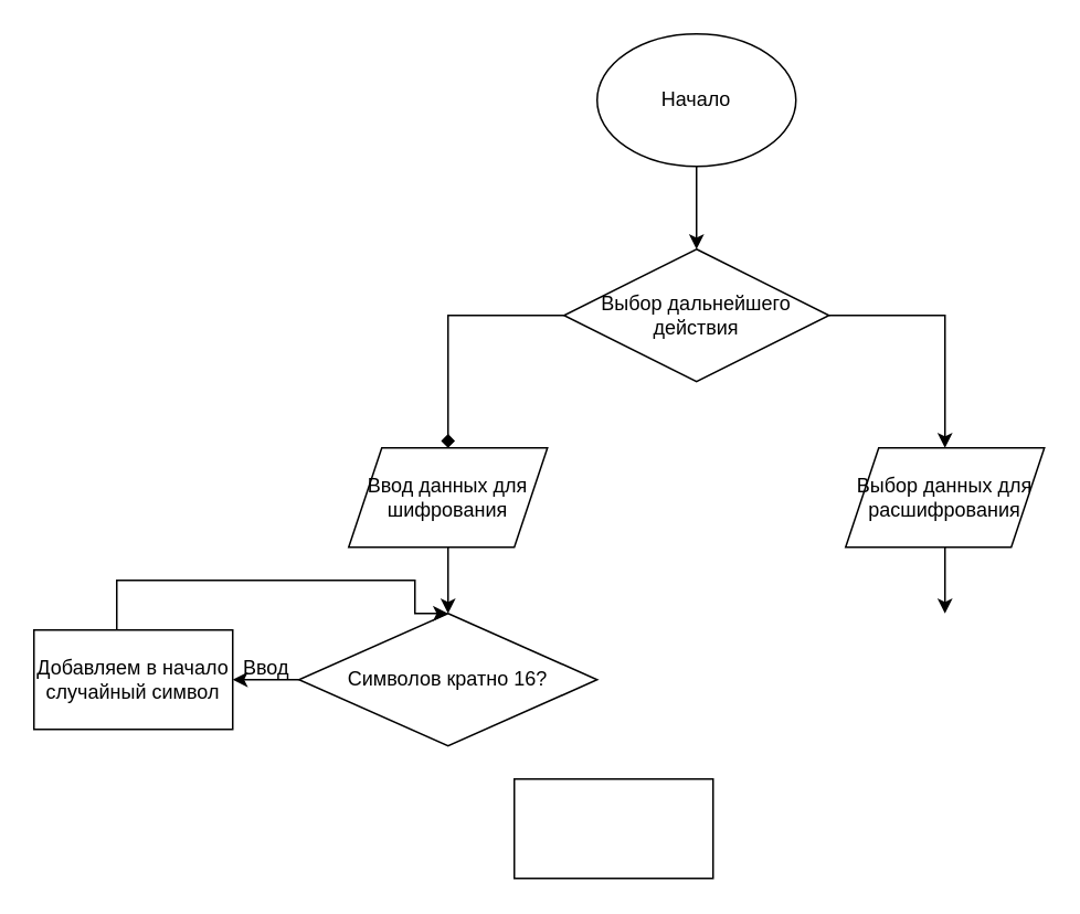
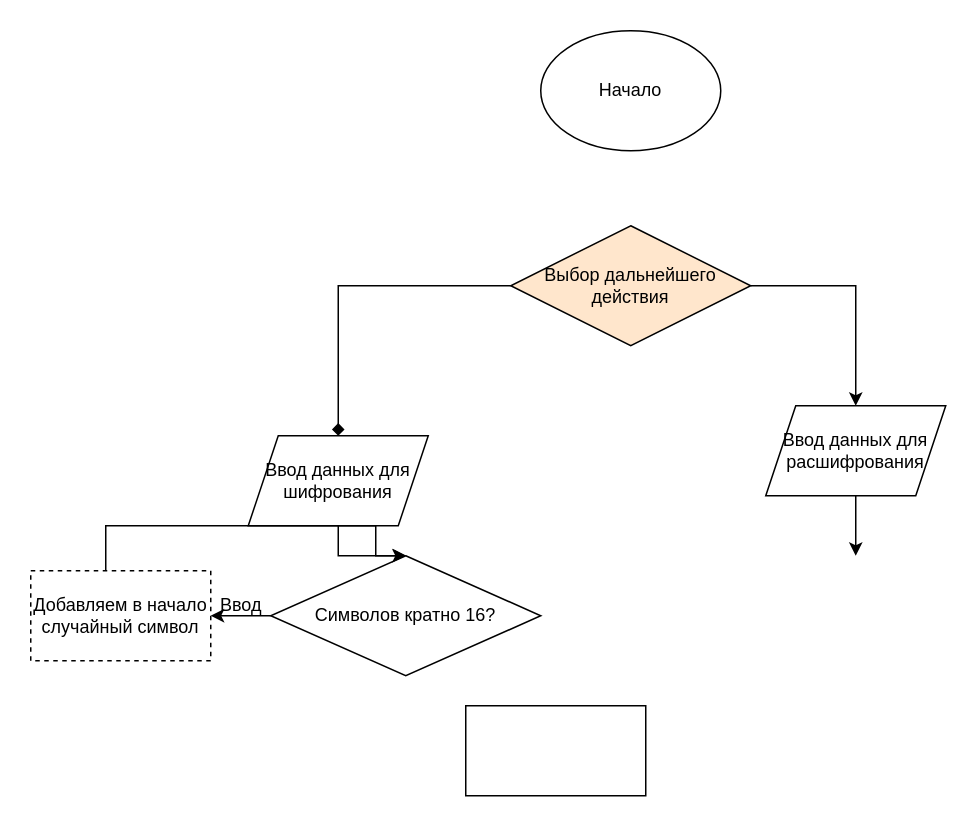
  <mxCell id="0" />
  <mxCell id="1" parent="0" />
- <mxCell id="2" value="" style="edgeStyle=orthogonalEdgeStyle;rounded=0;orthogonalLoop=1;jettySize=auto;html=1;" parent="1" source="3" target="6" edge="1"><mxGeometry relative="1" as="geometry" /></mxCell>
  <mxCell id="3" value="Начало" style="ellipse;whiteSpace=wrap;html=1;" parent="1" vertex="1"><mxGeometry x="360" y="20" width="120" height="80" as="geometry" /></mxCell>
  <mxCell id="4" value="" style="edgeStyle=orthogonalEdgeStyle;rounded=0;orthogonalLoop=1;jettySize=auto;html=1;endArrow=diamond;" parent="1" source="6" target="8" edge="1"><mxGeometry relative="1" as="geometry" /></mxCell>
  <mxCell id="5" value="" style="edgeStyle=orthogonalEdgeStyle;rounded=0;orthogonalLoop=1;jettySize=auto;html=1;" parent="1" source="6" target="10" edge="1"><mxGeometry relative="1" as="geometry" /></mxCell>
- <mxCell id="6" value="Выбор дальнейшего действия" style="rhombus;whiteSpace=wrap;html=1;" parent="1" vertex="1"><mxGeometry x="340" y="150" width="160" height="80" as="geometry" /></mxCell>
+ <mxCell id="6" value="Выбор дальнейшего действия" style="rhombus;whiteSpace=wrap;html=1;fillColor=#ffe6cc;" parent="1" vertex="1"><mxGeometry x="340" y="150" width="160" height="80" as="geometry" /></mxCell>
  <mxCell id="7" value="" style="edgeStyle=orthogonalEdgeStyle;rounded=0;orthogonalLoop=1;jettySize=auto;html=1;" parent="1" source="8" edge="1"><mxGeometry relative="1" as="geometry"><mxPoint x="270" y="370" as="targetPoint" /></mxGeometry></mxCell>
- <mxCell id="8" value="Ввод данных для шифрования" style="shape=parallelogram;perimeter=parallelogramPerimeter;whiteSpace=wrap;html=1;fixedSize=1;" parent="1" vertex="1"><mxGeometry x="210" y="270" width="120" height="60" as="geometry" /></mxCell>
+ <mxCell id="8" value="Ввод данных для шифрования" style="shape=parallelogram;perimeter=parallelogramPerimeter;whiteSpace=wrap;html=1;fixedSize=1;" parent="1" vertex="1"><mxGeometry x="165" y="290" width="120" height="60" as="geometry" /></mxCell>
  <mxCell id="9" value="" style="edgeStyle=orthogonalEdgeStyle;rounded=0;orthogonalLoop=1;jettySize=auto;html=1;" parent="1" source="10" edge="1"><mxGeometry relative="1" as="geometry"><mxPoint x="570" y="370" as="targetPoint" /></mxGeometry></mxCell>
- <mxCell id="10" value="Выбор данных для расшифрования" style="shape=parallelogram;perimeter=parallelogramPerimeter;whiteSpace=wrap;html=1;fixedSize=1;" parent="1" vertex="1"><mxGeometry x="510" y="270" width="120" height="60" as="geometry" /></mxCell>
+ <mxCell id="10" value="Ввод данных для расшифрования" style="shape=parallelogram;perimeter=parallelogramPerimeter;whiteSpace=wrap;html=1;fixedSize=1;" parent="1" vertex="1"><mxGeometry x="510" y="270" width="120" height="60" as="geometry" /></mxCell>
  <mxCell id="11" value="" style="edgeStyle=orthogonalEdgeStyle;rounded=0;orthogonalLoop=1;jettySize=auto;html=1;" edge="1" parent="1" source="12" target="14"><mxGeometry relative="1" as="geometry" /></mxCell>
  <mxCell id="12" value="Символов кратно 16?" style="rhombus;whiteSpace=wrap;html=1;" vertex="1" parent="1"><mxGeometry x="180" y="370" width="180" height="80" as="geometry" /></mxCell>
  <mxCell id="13" style="edgeStyle=orthogonalEdgeStyle;rounded=0;orthogonalLoop=1;jettySize=auto;html=1;entryX=0.5;entryY=0;entryDx=0;entryDy=0;" edge="1" parent="1" source="14" target="12"><mxGeometry relative="1" as="geometry"><Array as="points"><mxPoint x="70" y="350" /><mxPoint x="250" y="350" /><mxPoint x="250" y="370" /></Array></mxGeometry></mxCell>
- <mxCell id="14" value="Добавляем в начало случайный символ" style="whiteSpace=wrap;html=1;" vertex="1" parent="1"><mxGeometry x="20" y="380" width="120" height="60" as="geometry" /></mxCell>
+ <mxCell id="14" value="Добавляем в начало случайный символ" style="whiteSpace=wrap;html=1;dashed=1;" vertex="1" parent="1"><mxGeometry x="20" y="380" width="120" height="60" as="geometry" /></mxCell>
  <mxCell id="15" value="Ввод" style="text;html=1;align=center;verticalAlign=middle;resizable=0;points=[];autosize=1;strokeColor=none;fillColor=none;" vertex="1" parent="1"><mxGeometry x="140" y="388" width="40" height="30" as="geometry" /></mxCell>
  <mxCell id="16" value="" style="whiteSpace=wrap;html=1;" vertex="1" parent="1"><mxGeometry x="310" y="470" width="120" height="60" as="geometry" /></mxCell>
